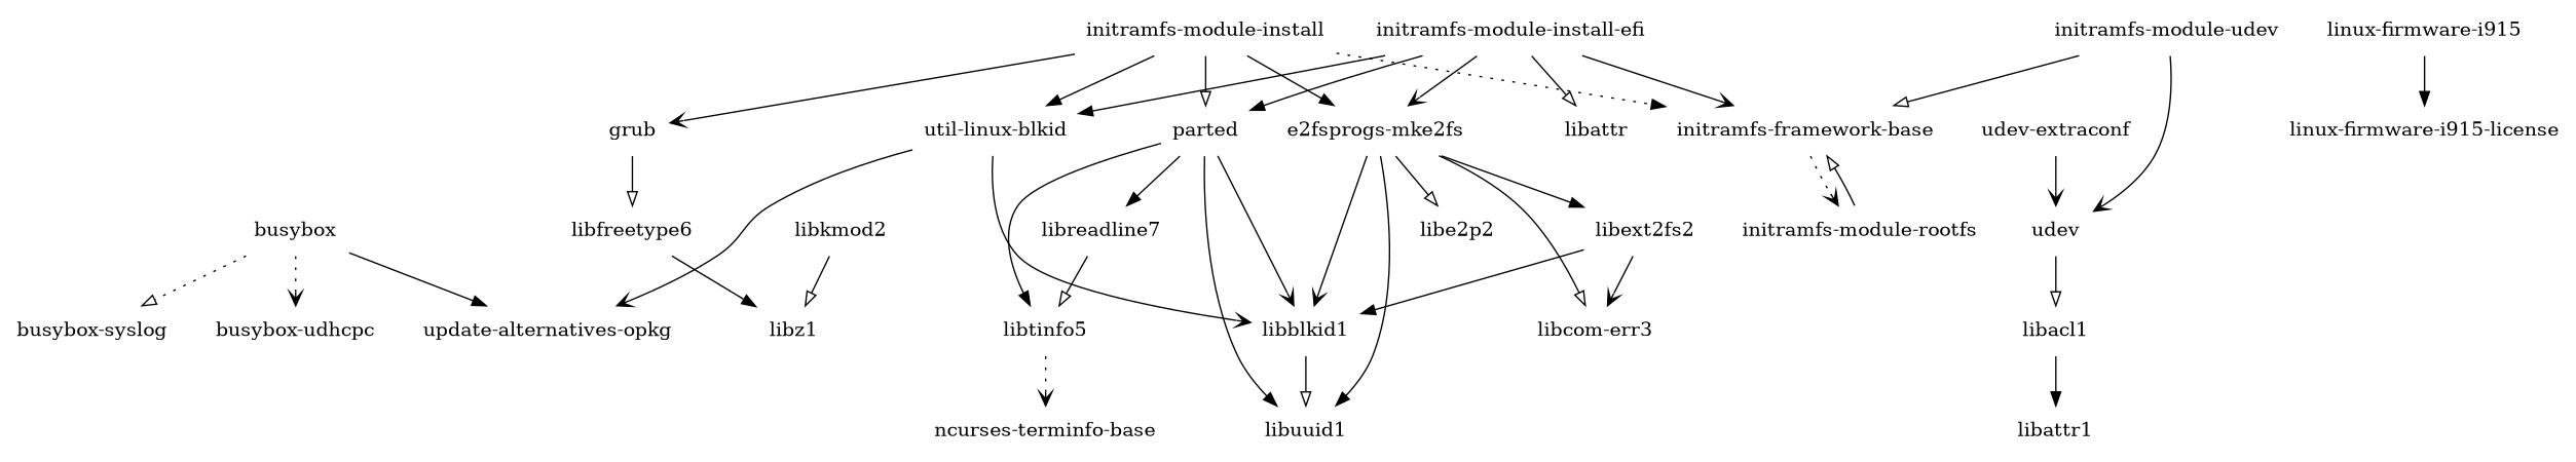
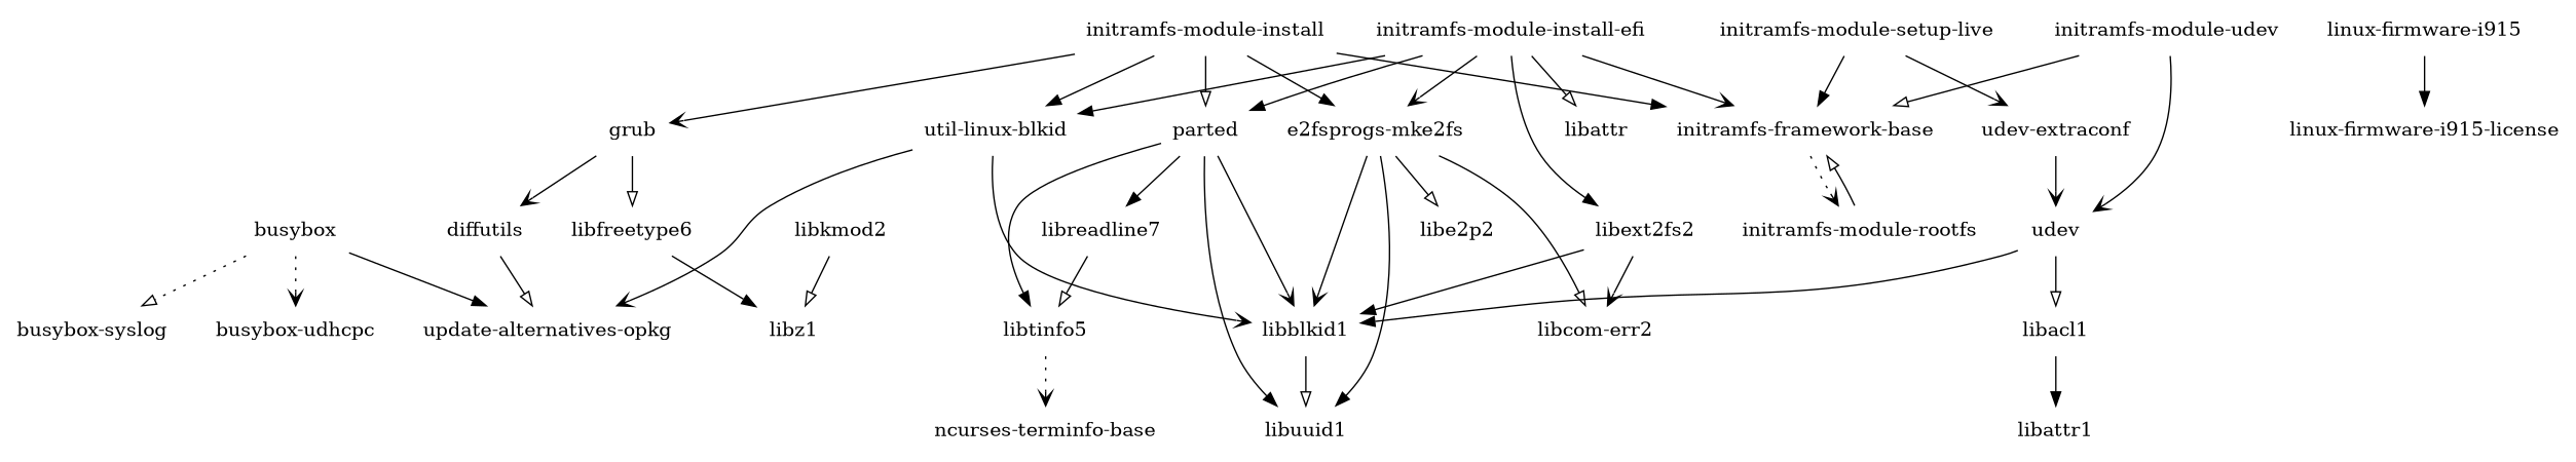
  digraph {
    node [color=darkorange shape=plaintext]
    edge [arrowhead=normal]
    busybox [color=gray40]
    "busybox-syslog"
    "busybox-udhcpc" [color=gray40]
    "update-alternatives-opkg"
+   diffutils [color=purple]
    libblkid1 [color=brown]
    "e2fsprogs-mke2fs"
-   "libcom-err2" [color=purple label="libcom-err3"]
+   "libcom-err2" [color=purple]
    libe2p2
    libext2fs2 [color=gray40]
    libuuid1
    grub [color=purple]
    libfreetype6 [color=gray40]
    libz1
    "initramfs-framework-base" [color=purple]
    "initramfs-module-rootfs"
    "initramfs-module-install" [color=gray40]
    parted [color=purple]
    "util-linux-blkid" [color=gray40]
    libreadline7 [color=purple]
    libtinfo5 [color=gray40]
    "initramfs-module-install-efi" [color=brown]
    n23 [label=libattr]
    "ncurses-terminfo-base" [color=purple]
+   "initramfs-module-setup-live" [color=brown]
    "udev-extraconf" [color=purple]
    udev
    libacl1 [color=purple]
    "initramfs-module-udev"
    libattr1 [color=brown]
    libkmod2 [color=purple]
    "linux-firmware-i915-license" [color=gray40]
    "linux-firmware-i915"
    busybox -> "busybox-syslog" [arrowhead=onormal style=dotted]
    busybox -> "busybox-udhcpc" [arrowhead=vee style=dotted]
    busybox -> "update-alternatives-opkg"
+   diffutils -> "update-alternatives-opkg" [arrowhead=onormal]
    libblkid1 -> libuuid1 [arrowhead=onormal]
    "e2fsprogs-mke2fs" -> libblkid1 [arrowhead=vee]
    "e2fsprogs-mke2fs" -> "libcom-err2" [arrowhead=onormal]
    "e2fsprogs-mke2fs" -> libe2p2 [arrowhead=onormal]
-   "e2fsprogs-mke2fs" -> libext2fs2
+   "initramfs-module-install-efi" -> libext2fs2
    "e2fsprogs-mke2fs" -> libuuid1
    libext2fs2 -> libblkid1
    libext2fs2 -> "libcom-err2" [arrowhead=vee]
+   grub -> diffutils [arrowhead=vee]
    grub -> libfreetype6 [arrowhead=onormal]
    libfreetype6 -> libz1
    "initramfs-framework-base" -> "initramfs-module-rootfs" [arrowhead=vee style=dotted]
    "initramfs-module-rootfs" -> "initramfs-framework-base" [arrowhead=onormal]
    "initramfs-module-install" -> "e2fsprogs-mke2fs"
    "initramfs-module-install" -> grub [arrowhead=vee]
-   "initramfs-module-install" -> "initramfs-framework-base" [style=dotted]
+   "initramfs-module-install" -> "initramfs-framework-base"
    "initramfs-module-install" -> parted [arrowhead=onormal]
    "initramfs-module-install" -> "util-linux-blkid"
    parted -> libblkid1 [arrowhead=vee]
    parted -> libuuid1
    parted -> libreadline7
    parted -> libtinfo5
    "util-linux-blkid" -> "update-alternatives-opkg" [arrowhead=vee]
    "util-linux-blkid" -> libblkid1 [arrowhead=vee]
    libreadline7 -> libtinfo5 [arrowhead=onormal]
    libtinfo5 -> "ncurses-terminfo-base" [arrowhead=vee style=dotted]
    "initramfs-module-install-efi" -> "e2fsprogs-mke2fs" [arrowhead=vee]
    "initramfs-module-install-efi" -> "initramfs-framework-base" [arrowhead=vee]
    "initramfs-module-install-efi" -> parted
    "initramfs-module-install-efi" -> "util-linux-blkid"
    "initramfs-module-install-efi" -> n23 [arrowhead=onormal]
+   "initramfs-module-setup-live" -> "initramfs-framework-base"
+   "initramfs-module-setup-live" -> "udev-extraconf" [arrowhead=vee]
    "udev-extraconf" -> udev [arrowhead=vee]
+   udev -> libblkid1
    udev -> libacl1 [arrowhead=onormal]
    libacl1 -> libattr1
    "initramfs-module-udev" -> "initramfs-framework-base" [arrowhead=onormal]
    "initramfs-module-udev" -> udev [arrowhead=vee]
    libkmod2 -> libz1 [arrowhead=onormal]
    "linux-firmware-i915" -> "linux-firmware-i915-license"
  }
